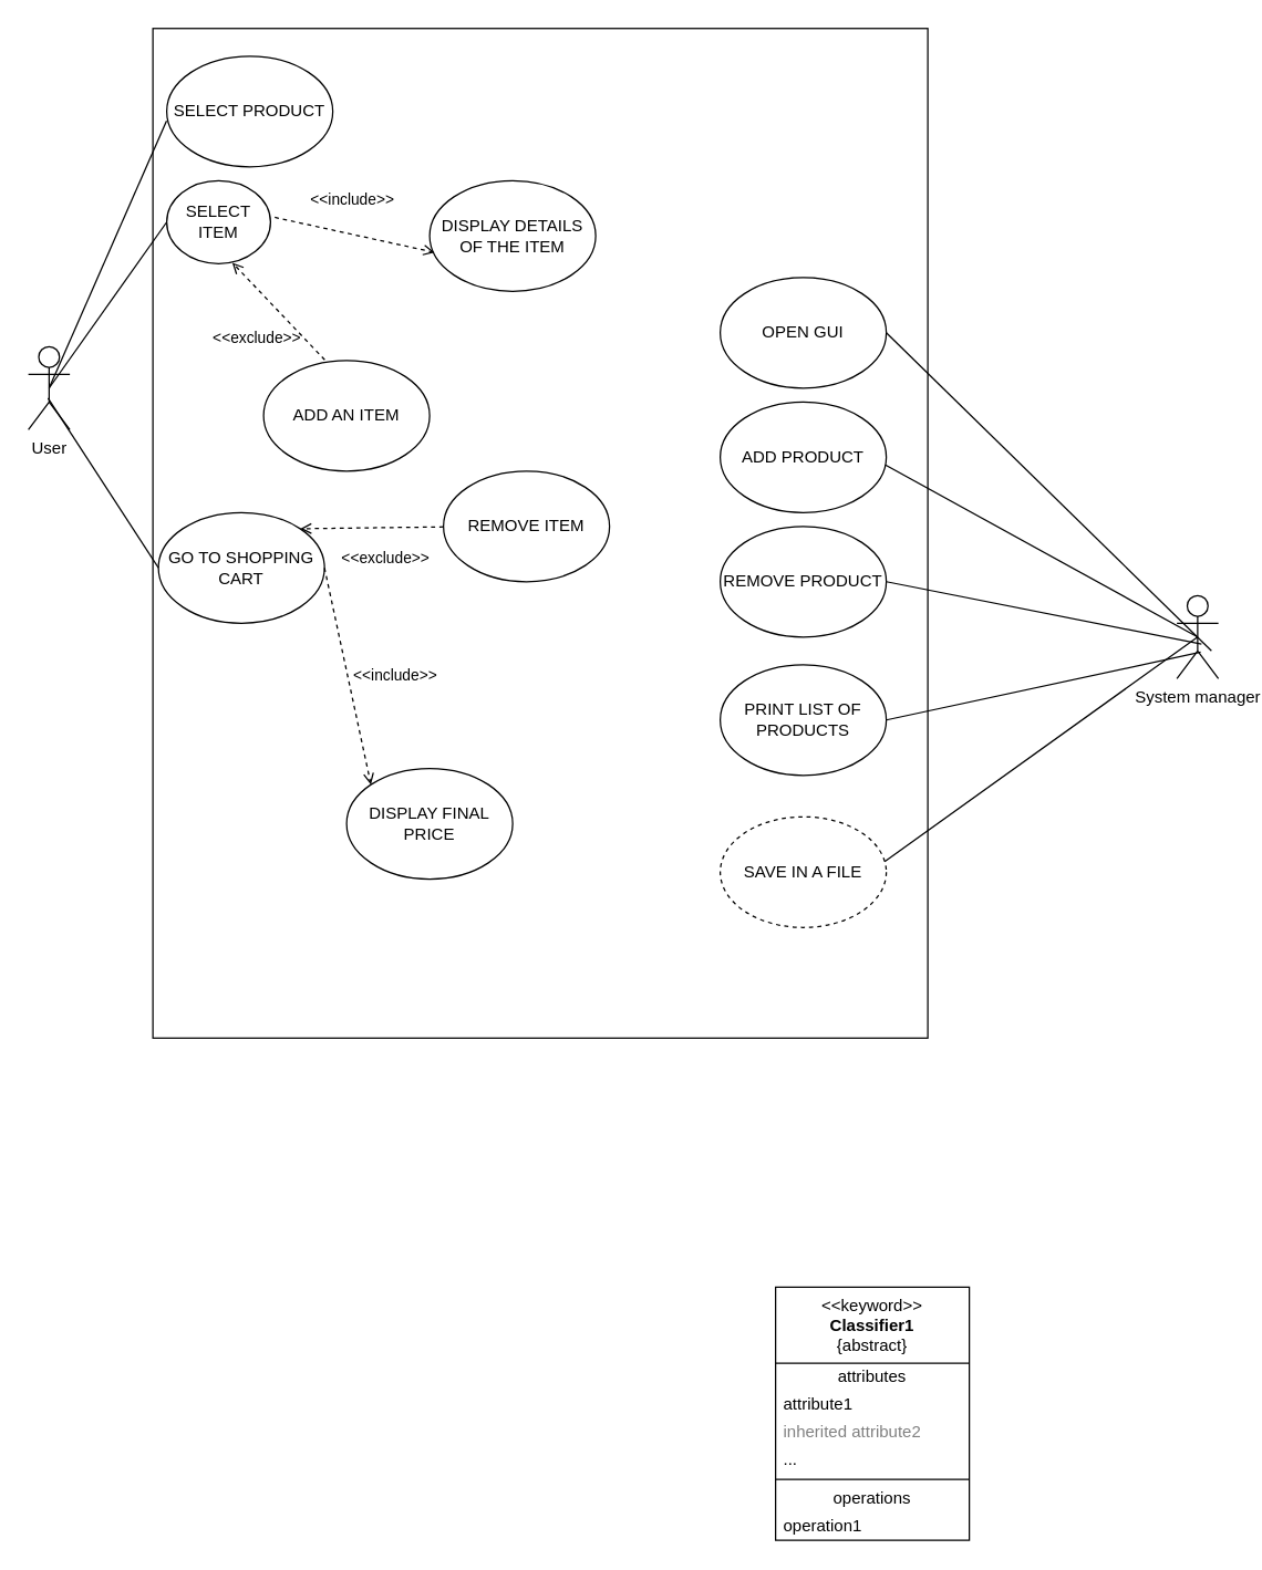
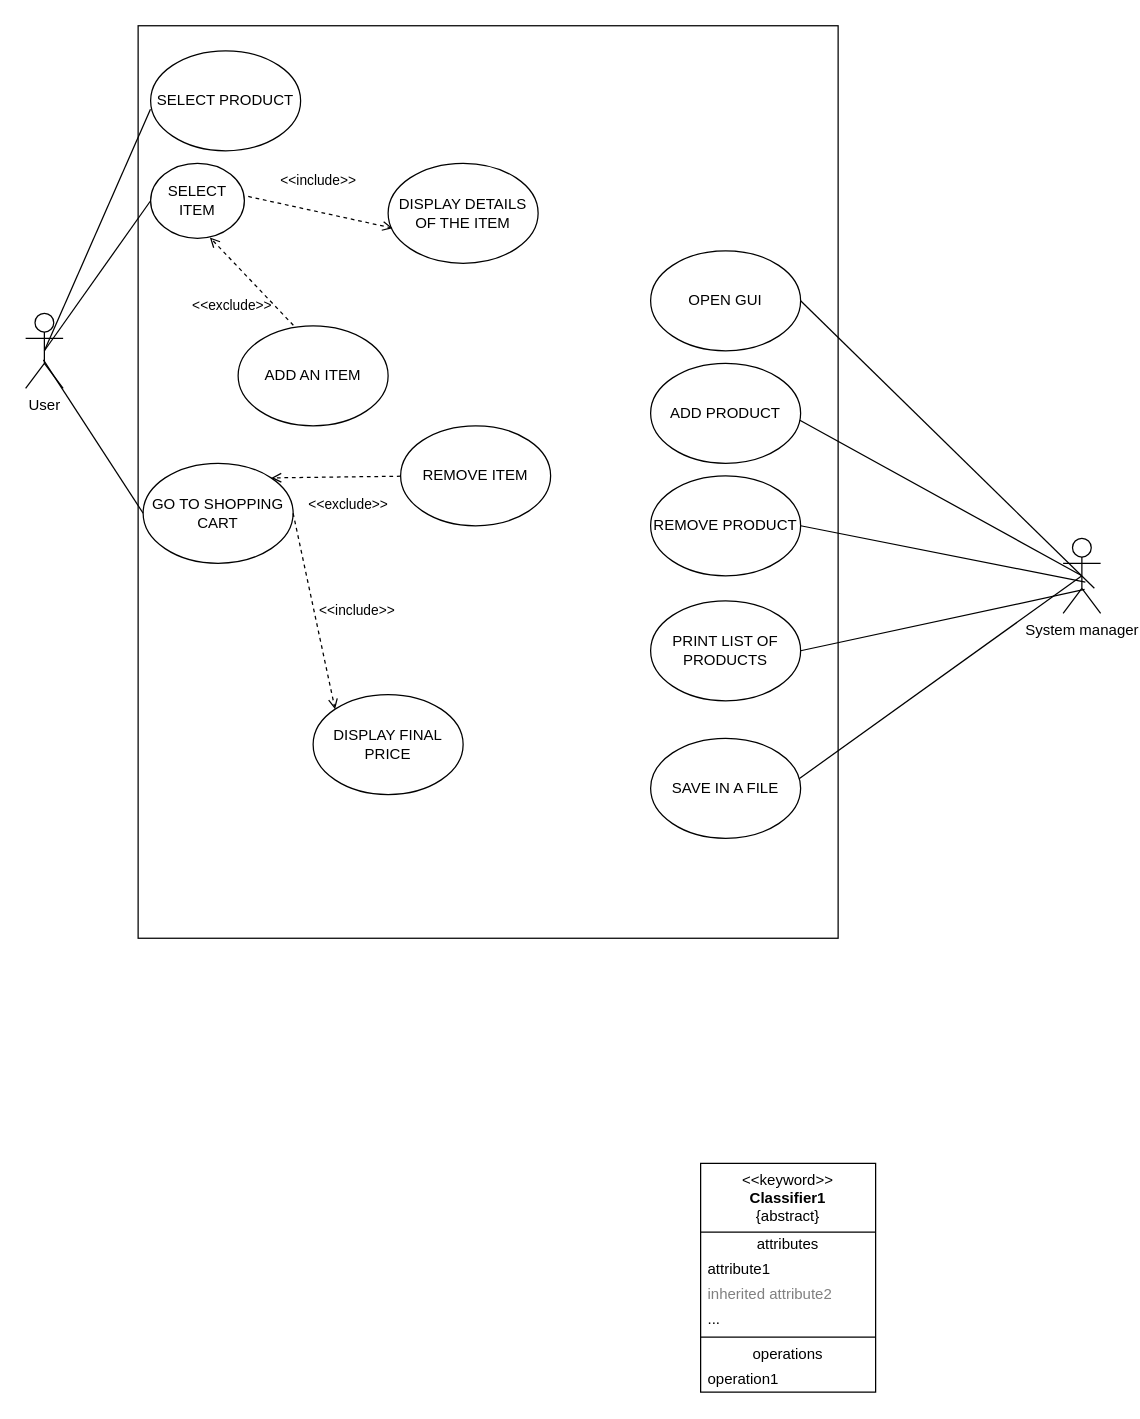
  <mxCell id="0" />
  <mxCell id="1" parent="0" />
  <mxCell id="2" value="" style="rounded=0;whiteSpace=wrap;html=1;" vertex="1" parent="1"><mxGeometry x="110" y="20" width="560" height="730" as="geometry" /></mxCell>
  <mxCell id="3" value="User&lt;br&gt;" style="shape=umlActor;verticalLabelPosition=bottom;verticalAlign=top;html=1;" vertex="1" parent="1"><mxGeometry x="20" y="250" width="30" height="60" as="geometry" /></mxCell>
  <mxCell id="4" value="System manager" style="shape=umlActor;verticalLabelPosition=bottom;verticalAlign=top;html=1;" vertex="1" parent="1"><mxGeometry x="850" y="430" width="30" height="60" as="geometry" /></mxCell>
  <mxCell id="5" value="ADD PRODUCT" style="ellipse;whiteSpace=wrap;html=1;" vertex="1" parent="1"><mxGeometry x="520" y="290" width="120" height="80" as="geometry" /></mxCell>
  <mxCell id="6" value="REMOVE PRODUCT" style="ellipse;whiteSpace=wrap;html=1;" vertex="1" parent="1"><mxGeometry x="520" y="380" width="120" height="80" as="geometry" /></mxCell>
  <mxCell id="7" value="PRINT LIST OF PRODUCTS" style="ellipse;whiteSpace=wrap;html=1;" vertex="1" parent="1"><mxGeometry x="520" y="480" width="120" height="80" as="geometry" /></mxCell>
- <mxCell id="8" value="SAVE IN A FILE" style="ellipse;whiteSpace=wrap;html=1;dashed=1;" vertex="1" parent="1"><mxGeometry x="520" y="590" width="120" height="80" as="geometry" /></mxCell>
+ <mxCell id="8" value="SAVE IN A FILE" style="ellipse;whiteSpace=wrap;html=1;" vertex="1" parent="1"><mxGeometry x="520" y="590" width="120" height="80" as="geometry" /></mxCell>
  <mxCell id="9" value="" style="endArrow=none;html=1;rounded=0;entryX=0.5;entryY=0.5;entryDx=0;entryDy=0;entryPerimeter=0;exitX=0.995;exitY=0.57;exitDx=0;exitDy=0;exitPerimeter=0;" edge="1" parent="1" source="5" target="4"><mxGeometry width="50" height="50" relative="1" as="geometry"><mxPoint x="210" y="500" as="sourcePoint" /><mxPoint x="260" y="450" as="targetPoint" /></mxGeometry></mxCell>
  <mxCell id="10" value="" style="endArrow=none;html=1;rounded=0;entryX=0.572;entryY=0.683;entryDx=0;entryDy=0;entryPerimeter=0;exitX=1;exitY=0.5;exitDx=0;exitDy=0;" edge="1" parent="1" source="7" target="4"><mxGeometry width="50" height="50" relative="1" as="geometry"><mxPoint x="649" y="326" as="sourcePoint" /><mxPoint x="762" y="450" as="targetPoint" /></mxGeometry></mxCell>
  <mxCell id="11" value="" style="endArrow=none;html=1;rounded=0;entryX=0.5;entryY=0.5;entryDx=0;entryDy=0;entryPerimeter=0;exitX=0.99;exitY=0.405;exitDx=0;exitDy=0;exitPerimeter=0;" edge="1" parent="1" source="8" target="4"><mxGeometry width="50" height="50" relative="1" as="geometry"><mxPoint x="659" y="336" as="sourcePoint" /><mxPoint x="772" y="460" as="targetPoint" /></mxGeometry></mxCell>
  <mxCell id="12" value="" style="endArrow=none;html=1;rounded=0;exitX=1;exitY=0.5;exitDx=0;exitDy=0;entryX=0.593;entryY=0.586;entryDx=0;entryDy=0;entryPerimeter=0;" edge="1" parent="1" source="6" target="4"><mxGeometry width="50" height="50" relative="1" as="geometry"><mxPoint x="669" y="346" as="sourcePoint" /><mxPoint x="710" y="470" as="targetPoint" /></mxGeometry></mxCell>
  <mxCell id="13" value="OPEN GUI" style="ellipse;whiteSpace=wrap;html=1;" vertex="1" parent="1"><mxGeometry x="520" y="200" width="120" height="80" as="geometry" /></mxCell>
  <mxCell id="14" value="" style="endArrow=none;html=1;rounded=0;entryX=0.5;entryY=0.5;entryDx=0;entryDy=0;entryPerimeter=0;exitX=1;exitY=0.5;exitDx=0;exitDy=0;" edge="1" parent="1" source="13"><mxGeometry width="50" height="50" relative="1" as="geometry"><mxPoint x="649" y="346" as="sourcePoint" /><mxPoint x="875" y="470" as="targetPoint" /></mxGeometry></mxCell>
  <mxCell id="15" value="SELECT ITEM" style="ellipse;whiteSpace=wrap;html=1;" vertex="1" parent="1"><mxGeometry x="120" y="130" width="75" height="60" as="geometry" /></mxCell>
  <mxCell id="16" value="SELECT PRODUCT" style="ellipse;whiteSpace=wrap;html=1;" vertex="1" parent="1"><mxGeometry x="120" y="40" width="120" height="80" as="geometry" /></mxCell>
  <mxCell id="17" value="REMOVE ITEM" style="ellipse;whiteSpace=wrap;html=1;" vertex="1" parent="1"><mxGeometry x="320" y="340" width="120" height="80" as="geometry" /></mxCell>
  <mxCell id="18" value="" style="endArrow=none;html=1;rounded=0;exitX=-0.001;exitY=0.585;exitDx=0;exitDy=0;exitPerimeter=0;entryX=0.5;entryY=0.5;entryDx=0;entryDy=0;entryPerimeter=0;" edge="1" parent="1" source="16" target="3"><mxGeometry width="50" height="50" relative="1" as="geometry"><mxPoint x="480" y="280" as="sourcePoint" /><mxPoint x="530" y="230" as="targetPoint" /></mxGeometry></mxCell>
  <mxCell id="19" value="" style="endArrow=none;html=1;rounded=0;exitX=0;exitY=0.5;exitDx=0;exitDy=0;entryX=0.5;entryY=0.5;entryDx=0;entryDy=0;entryPerimeter=0;" edge="1" parent="1" source="15" target="3"><mxGeometry width="50" height="50" relative="1" as="geometry"><mxPoint x="130" y="97" as="sourcePoint" /><mxPoint x="45" y="290" as="targetPoint" /></mxGeometry></mxCell>
  <mxCell id="20" value="DISPLAY DETAILS OF THE ITEM" style="ellipse;whiteSpace=wrap;html=1;" vertex="1" parent="1"><mxGeometry x="310" y="130" width="120" height="80" as="geometry" /></mxCell>
  <mxCell id="21" value="&amp;lt;&amp;lt;include&amp;gt;&amp;gt;" style="endArrow=open;html=1;rounded=0;align=center;verticalAlign=bottom;dashed=1;endFill=0;labelBackgroundColor=none;exitX=1.041;exitY=0.443;exitDx=0;exitDy=0;exitPerimeter=0;entryX=0.03;entryY=0.649;entryDx=0;entryDy=0;entryPerimeter=0;" edge="1" parent="1" source="15" target="20"><mxGeometry x="-0.086" y="15" relative="1" as="geometry"><mxPoint x="310" y="250" as="sourcePoint" /><mxPoint x="470" y="250" as="targetPoint" /><mxPoint as="offset" /></mxGeometry></mxCell>
  <mxCell id="22" value="" style="resizable=0;html=1;align=center;verticalAlign=top;labelBackgroundColor=none;" connectable="0" vertex="1" parent="21"><mxGeometry relative="1" as="geometry" /></mxCell>
  <mxCell id="23" value="GO TO SHOPPING CART" style="ellipse;whiteSpace=wrap;html=1;" vertex="1" parent="1"><mxGeometry x="114" y="370" width="120" height="80" as="geometry" /></mxCell>
  <mxCell id="24" value="" style="endArrow=none;html=1;rounded=0;exitX=0.474;exitY=0.621;exitDx=0;exitDy=0;exitPerimeter=0;entryX=0;entryY=0.5;entryDx=0;entryDy=0;" edge="1" parent="1" source="3" target="23"><mxGeometry width="50" height="50" relative="1" as="geometry"><mxPoint x="47" y="297" as="sourcePoint" /><mxPoint x="130" y="370" as="targetPoint" /></mxGeometry></mxCell>
  <mxCell id="25" value="&amp;lt;&amp;lt;include&amp;gt;&amp;gt;" style="endArrow=open;html=1;rounded=0;align=center;verticalAlign=bottom;dashed=1;endFill=0;labelBackgroundColor=none;exitX=1;exitY=0.5;exitDx=0;exitDy=0;entryX=0;entryY=0;entryDx=0;entryDy=0;" edge="1" parent="1" source="23" target="27"><mxGeometry x="0.193" y="32" relative="1" as="geometry"><mxPoint x="250" y="451.5" as="sourcePoint" /><mxPoint x="319" y="468.5" as="targetPoint" /><mxPoint as="offset" /><Array as="points" /></mxGeometry></mxCell>
  <mxCell id="26" value="" style="resizable=0;html=1;align=center;verticalAlign=top;labelBackgroundColor=none;" connectable="0" vertex="1" parent="25"><mxGeometry relative="1" as="geometry" /></mxCell>
  <mxCell id="27" value="DISPLAY FINAL PRICE" style="ellipse;whiteSpace=wrap;html=1;" vertex="1" parent="1"><mxGeometry x="250" y="555" width="120" height="80" as="geometry" /></mxCell>
  <mxCell id="28" value="&amp;lt;&amp;lt;exclude&amp;gt;&amp;gt;" style="endArrow=open;html=1;rounded=0;align=center;verticalAlign=bottom;dashed=1;endFill=0;labelBackgroundColor=none;entryX=1;entryY=0;entryDx=0;entryDy=0;" edge="1" parent="1" source="17" target="23"><mxGeometry x="-0.191" y="31" relative="1" as="geometry"><mxPoint x="260" y="380" as="sourcePoint" /><mxPoint x="298" y="442" as="targetPoint" /><mxPoint as="offset" /><Array as="points" /></mxGeometry></mxCell>
  <mxCell id="29" value="" style="resizable=0;html=1;align=center;verticalAlign=top;labelBackgroundColor=none;" connectable="0" vertex="1" parent="28"><mxGeometry relative="1" as="geometry" /></mxCell>
  <mxCell id="30" value="&amp;lt;&amp;lt;keyword&amp;gt;&amp;gt;&lt;br&gt;&lt;b&gt;Classifier1&lt;/b&gt;&lt;br&gt;{abstract}" style="swimlane;fontStyle=0;align=center;verticalAlign=top;childLayout=stackLayout;horizontal=1;startSize=55;horizontalStack=0;resizeParent=1;resizeParentMax=0;resizeLast=0;collapsible=0;marginBottom=0;html=1;whiteSpace=wrap;" vertex="1" parent="1"><mxGeometry x="560" y="930" width="140" height="183" as="geometry" /></mxCell>
  <mxCell id="31" value="attributes" style="text;html=1;strokeColor=none;fillColor=none;align=center;verticalAlign=middle;spacingLeft=4;spacingRight=4;overflow=hidden;rotatable=0;points=[[0,0.5],[1,0.5]];portConstraint=eastwest;whiteSpace=wrap;" vertex="1" parent="30"><mxGeometry y="55" width="140" height="20" as="geometry" /></mxCell>
  <mxCell id="32" value="attribute1" style="text;html=1;strokeColor=none;fillColor=none;align=left;verticalAlign=middle;spacingLeft=4;spacingRight=4;overflow=hidden;rotatable=0;points=[[0,0.5],[1,0.5]];portConstraint=eastwest;whiteSpace=wrap;" vertex="1" parent="30"><mxGeometry y="75" width="140" height="20" as="geometry" /></mxCell>
  <mxCell id="33" value="inherited attribute2" style="text;html=1;strokeColor=none;fillColor=none;align=left;verticalAlign=middle;spacingLeft=4;spacingRight=4;overflow=hidden;rotatable=0;points=[[0,0.5],[1,0.5]];portConstraint=eastwest;fontColor=#808080;whiteSpace=wrap;" vertex="1" parent="30"><mxGeometry y="95" width="140" height="20" as="geometry" /></mxCell>
  <mxCell id="34" value="..." style="text;html=1;strokeColor=none;fillColor=none;align=left;verticalAlign=middle;spacingLeft=4;spacingRight=4;overflow=hidden;rotatable=0;points=[[0,0.5],[1,0.5]];portConstraint=eastwest;whiteSpace=wrap;" vertex="1" parent="30"><mxGeometry y="115" width="140" height="20" as="geometry" /></mxCell>
  <mxCell id="35" value="" style="line;strokeWidth=1;fillColor=none;align=left;verticalAlign=middle;spacingTop=-1;spacingLeft=3;spacingRight=3;rotatable=0;labelPosition=right;points=[];portConstraint=eastwest;" vertex="1" parent="30"><mxGeometry y="135" width="140" height="8" as="geometry" /></mxCell>
  <mxCell id="36" value="operations" style="text;html=1;strokeColor=none;fillColor=none;align=center;verticalAlign=middle;spacingLeft=4;spacingRight=4;overflow=hidden;rotatable=0;points=[[0,0.5],[1,0.5]];portConstraint=eastwest;whiteSpace=wrap;" vertex="1" parent="30"><mxGeometry y="143" width="140" height="20" as="geometry" /></mxCell>
  <mxCell id="37" value="operation1" style="text;html=1;strokeColor=none;fillColor=none;align=left;verticalAlign=middle;spacingLeft=4;spacingRight=4;overflow=hidden;rotatable=0;points=[[0,0.5],[1,0.5]];portConstraint=eastwest;whiteSpace=wrap;" vertex="1" parent="30"><mxGeometry y="163" width="140" height="20" as="geometry" /></mxCell>
  <mxCell id="38" value="ADD AN ITEM" style="ellipse;whiteSpace=wrap;html=1;" vertex="1" parent="1"><mxGeometry x="190" y="260" width="120" height="80" as="geometry" /></mxCell>
  <mxCell id="39" value="&amp;lt;&amp;lt;exclude&amp;gt;&amp;gt;" style="endArrow=open;html=1;rounded=0;align=center;verticalAlign=bottom;dashed=1;endFill=0;labelBackgroundColor=none;exitX=0.368;exitY=-0.005;exitDx=0;exitDy=0;entryX=0.632;entryY=0.989;entryDx=0;entryDy=0;entryPerimeter=0;exitPerimeter=0;" edge="1" parent="1" source="38" target="15"><mxGeometry x="-0.191" y="31" relative="1" as="geometry"><mxPoint x="394" y="250" as="sourcePoint" /><mxPoint x="290" y="252" as="targetPoint" /><mxPoint as="offset" /><Array as="points" /></mxGeometry></mxCell>
  <mxCell id="40" value="" style="resizable=0;html=1;align=center;verticalAlign=top;labelBackgroundColor=none;" connectable="0" vertex="1" parent="39"><mxGeometry relative="1" as="geometry" /></mxCell>
